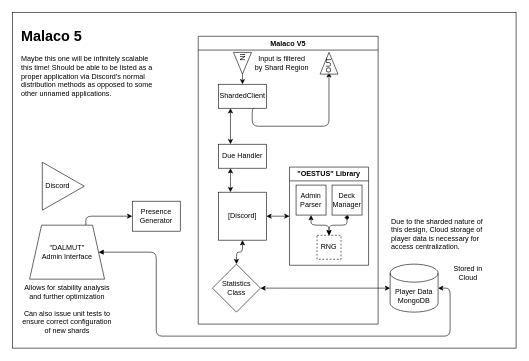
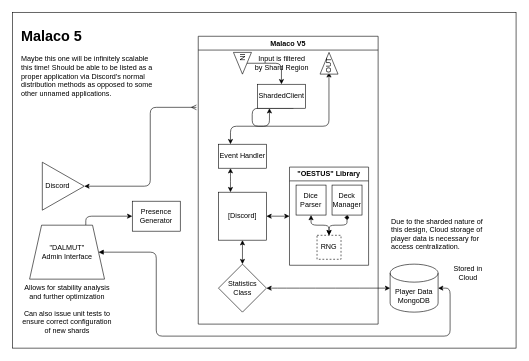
  <mxCell id="0" />
  <mxCell id="1" parent="0" />
  <mxCell id="2" value="" style="whiteSpace=wrap;html=1;gradientColor=none;" vertex="1" parent="1"><mxGeometry x="20" y="20" width="840" height="560" as="geometry" /></mxCell>
+ <mxCell id="3" style="edgeStyle=orthogonalEdgeStyle;html=1;entryX=0;entryY=0.25;entryDx=0;entryDy=0;startArrow=classic;startFill=1;endArrow=ERmany;endFill=0;" edge="1" parent="1" source="4" target="5"><mxGeometry relative="1" as="geometry"><Array as="points"><mxPoint x="250" y="310" /><mxPoint x="250" y="179" /></Array></mxGeometry></mxCell>
  <mxCell id="4" value="&amp;nbsp;Discord" style="triangle;whiteSpace=wrap;html=1;align=left;" parent="1" vertex="1"><mxGeometry x="70" y="270" width="70" height="80" as="geometry" /></mxCell>
  <mxCell id="5" value="Malaco V5" style="swimlane;whiteSpace=wrap;html=1;gradientColor=none;perimeterSpacing=3;swimlaneFillColor=default;" parent="1" vertex="1"><mxGeometry x="330" y="60" width="300" height="480" as="geometry" /></mxCell>
  <mxCell id="6" style="edgeStyle=orthogonalEdgeStyle;html=1;entryX=0.25;entryY=0;entryDx=0;entryDy=0;startArrow=classic;startFill=1;endArrow=classic;endFill=1;exitX=0.25;exitY=1;exitDx=0;exitDy=0;" edge="1" parent="5" source="8" target="10"><mxGeometry relative="1" as="geometry"><Array as="points" /></mxGeometry></mxCell>
  <mxCell id="7" style="edgeStyle=orthogonalEdgeStyle;html=1;startArrow=none;startFill=0;endArrow=classic;endFill=1;exitX=0.75;exitY=1;exitDx=0;exitDy=0;" edge="1" parent="5" source="8"><mxGeometry relative="1" as="geometry"><mxPoint x="218" y="60" as="targetPoint" /><Array as="points"><mxPoint x="90" y="120" /><mxPoint x="90" y="150" /><mxPoint x="218" y="150" /></Array></mxGeometry></mxCell>
- <mxCell id="8" value="ShardedClient" style="rounded=0;whiteSpace=wrap;html=1;" parent="5" vertex="1"><mxGeometry x="33.75" y="80" width="80" height="40" as="geometry" /></mxCell>
+ <mxCell id="8" value="ShardedClient" style="rounded=0;whiteSpace=wrap;html=1;" parent="5" vertex="1"><mxGeometry x="98.75" y="80" width="80" height="40" as="geometry" /></mxCell>
  <mxCell id="9" value="Input is filtered by Shard Region" style="text;html=1;strokeColor=none;fillColor=none;align=center;verticalAlign=middle;whiteSpace=wrap;rounded=0;" parent="5" vertex="1"><mxGeometry x="91.88" y="30" width="95" height="30" as="geometry" /></mxCell>
- <mxCell id="10" value="Due Handler" style="rounded=0;whiteSpace=wrap;html=1;" parent="5" vertex="1"><mxGeometry x="33.75" y="180" width="80" height="40" as="geometry" /></mxCell>
+ <mxCell id="10" value="Event Handler" style="rounded=0;whiteSpace=wrap;html=1;" parent="5" vertex="1"><mxGeometry x="33.75" y="180" width="80" height="40" as="geometry" /></mxCell>
  <mxCell id="11" style="edgeStyle=orthogonalEdgeStyle;html=1;entryX=0.5;entryY=0;entryDx=0;entryDy=0;startArrow=classic;startFill=1;" edge="1" parent="5" source="13" target="15"><mxGeometry relative="1" as="geometry" /></mxCell>
  <mxCell id="12" style="edgeStyle=orthogonalEdgeStyle;html=1;entryX=0;entryY=0.5;entryDx=0;entryDy=0;startArrow=classic;startFill=1;endArrow=classic;endFill=1;" edge="1" parent="5" source="13" target="19"><mxGeometry relative="1" as="geometry" /></mxCell>
  <mxCell id="13" value="[Discord]" style="rounded=0;whiteSpace=wrap;html=1;" parent="5" vertex="1"><mxGeometry x="33.75" y="260" width="80" height="80" as="geometry" /></mxCell>
  <mxCell id="14" style="edgeStyle=orthogonalEdgeStyle;curved=1;html=1;startArrow=classic;startFill=1;exitX=0.25;exitY=1;exitDx=0;exitDy=0;entryX=0.25;entryY=0;entryDx=0;entryDy=0;" parent="5" source="10" target="13" edge="1"><mxGeometry relative="1" as="geometry"><mxPoint x="73.75" y="200" as="targetPoint" /></mxGeometry></mxCell>
- <mxCell id="15" value="Statistics&lt;br&gt;Class" style="rhombus;whiteSpace=wrap;html=1;" parent="5" vertex="1"><mxGeometry x="23.75" y="380" width="80" height="80" as="geometry" /></mxCell>
+ <mxCell id="15" value="Statistics&lt;br&gt;Class" style="rhombus;whiteSpace=wrap;html=1;" parent="5" vertex="1"><mxGeometry x="33.75" y="380" width="80" height="80" as="geometry" /></mxCell>
  <mxCell id="16" style="edgeStyle=orthogonalEdgeStyle;html=1;entryX=0.5;entryY=0;entryDx=0;entryDy=0;startArrow=none;startFill=0;endArrow=classic;endFill=1;" edge="1" parent="5" source="17" target="8"><mxGeometry relative="1" as="geometry" /></mxCell>
  <mxCell id="17" value="IN" style="triangle;whiteSpace=wrap;html=1;gradientColor=none;rotation=90;align=left;" vertex="1" parent="5"><mxGeometry x="55.63" y="30" width="36.25" height="30" as="geometry" /></mxCell>
  <mxCell id="18" value="OUT" style="triangle;whiteSpace=wrap;html=1;gradientColor=none;rotation=-90;align=left;" vertex="1" parent="5"><mxGeometry x="200" y="30" width="36.25" height="30" as="geometry" /></mxCell>
  <mxCell id="19" value="&quot;OESTUS&quot; Library" style="swimlane;whiteSpace=wrap;html=1;gradientColor=none;" vertex="1" parent="5"><mxGeometry x="152.18" y="218.13" width="131.88" height="163.75" as="geometry" /></mxCell>
  <mxCell id="20" style="edgeStyle=orthogonalEdgeStyle;html=1;entryX=0.5;entryY=0;entryDx=0;entryDy=0;startArrow=classic;startFill=1;endArrow=classic;endFill=1;" edge="1" parent="19" source="21" target="24"><mxGeometry relative="1" as="geometry" /></mxCell>
- <mxCell id="21" value="Admin Parser" style="whiteSpace=wrap;html=1;aspect=fixed;gradientColor=none;" vertex="1" parent="19"><mxGeometry x="10.94" y="30" width="50" height="50" as="geometry" /></mxCell>
+ <mxCell id="21" value="Dice Parser" style="whiteSpace=wrap;html=1;aspect=fixed;gradientColor=none;" vertex="1" parent="19"><mxGeometry x="10.94" y="30" width="50" height="50" as="geometry" /></mxCell>
  <mxCell id="22" value="Deck Manager" style="whiteSpace=wrap;html=1;aspect=fixed;gradientColor=none;" vertex="1" parent="19"><mxGeometry x="70.94" y="30" width="50" height="50" as="geometry" /></mxCell>
  <mxCell id="23" value="" style="edgeStyle=orthogonalEdgeStyle;html=1;startArrow=classic;startFill=1;endArrow=diamond;endFill=1;" edge="1" parent="19" source="24" target="22"><mxGeometry relative="1" as="geometry" /></mxCell>
  <mxCell id="24" value="RNG" style="whiteSpace=wrap;html=1;aspect=fixed;gradientColor=none;dashed=1;" vertex="1" parent="19"><mxGeometry x="45.94" y="113.75" width="40" height="40" as="geometry" /></mxCell>
  <mxCell id="25" style="edgeStyle=orthogonalEdgeStyle;html=1;startArrow=classic;startFill=1;curved=1;" edge="1" parent="1" source="15" target="27"><mxGeometry relative="1" as="geometry"><mxPoint x="590" y="500" as="targetPoint" /></mxGeometry></mxCell>
  <mxCell id="26" style="edgeStyle=orthogonalEdgeStyle;html=1;entryX=1;entryY=0.5;entryDx=0;entryDy=0;startArrow=classic;startFill=1;endArrow=block;endFill=1;" edge="1" parent="1" source="27" target="31"><mxGeometry relative="1" as="geometry"><Array as="points"><mxPoint x="750" y="480" /><mxPoint x="750" y="560" /><mxPoint x="260" y="560" /><mxPoint x="260" y="420" /></Array></mxGeometry></mxCell>
  <mxCell id="27" value="Player Data&lt;br&gt;MongoDB" style="shape=cylinder3;whiteSpace=wrap;html=1;boundedLbl=1;backgroundOutline=1;size=15;" vertex="1" parent="1"><mxGeometry x="650" y="440" width="80" height="80" as="geometry" /></mxCell>
  <mxCell id="28" value="Stored in Cloud" style="text;html=1;strokeColor=none;fillColor=none;align=center;verticalAlign=middle;whiteSpace=wrap;rounded=0;" vertex="1" parent="1"><mxGeometry x="750" y="440" width="60" height="30" as="geometry" /></mxCell>
  <mxCell id="29" value="&lt;h1 style=&quot;&quot;&gt;Malaco 5&lt;/h1&gt;&lt;p style=&quot;&quot;&gt;Maybe this one will be infinitely scalable this time! Should be able to be listed as a proper application via Discord's normal distribution methods as opposed to some other unnamed applications.&lt;/p&gt;" style="text;html=1;strokeColor=none;fillColor=none;spacing=5;spacingTop=-20;whiteSpace=wrap;overflow=hidden;rounded=0;align=left;" vertex="1" parent="1"><mxGeometry x="30" y="40" width="240" height="160" as="geometry" /></mxCell>
  <mxCell id="30" style="edgeStyle=orthogonalEdgeStyle;html=1;startArrow=none;startFill=0;endArrow=classic;endFill=1;exitX=0.75;exitY=0;exitDx=0;exitDy=0;" edge="1" parent="1" source="31" target="34"><mxGeometry relative="1" as="geometry" /></mxCell>
  <mxCell id="31" value="&quot;DALMUT&quot;&lt;br&gt;Admin Interface" style="shape=trapezoid;perimeter=trapezoidPerimeter;whiteSpace=wrap;html=1;fixedSize=1;gradientColor=none;" vertex="1" parent="1"><mxGeometry x="48.75" y="375" width="125" height="90" as="geometry" /></mxCell>
  <mxCell id="32" value="Allows for stability analysis and further optimization&lt;br&gt;&lt;br&gt;Can also issue unit tests to ensure correct configuration of new shards" style="text;html=1;strokeColor=none;fillColor=none;align=center;verticalAlign=middle;whiteSpace=wrap;rounded=0;" vertex="1" parent="1"><mxGeometry x="30" y="460" width="162.5" height="110" as="geometry" /></mxCell>
  <mxCell id="33" value="&lt;div style=&quot;&quot;&gt;&lt;span style=&quot;background-color: initial;&quot;&gt;Due to the sharded nature of this design, Cloud storage of player data is necessary for access centralization.&lt;/span&gt;&lt;/div&gt;" style="text;html=1;strokeColor=none;fillColor=none;align=left;verticalAlign=middle;whiteSpace=wrap;rounded=0;" vertex="1" parent="1"><mxGeometry x="650" y="350" width="160" height="80" as="geometry" /></mxCell>
  <mxCell id="34" value="Presence Generator" style="rounded=0;whiteSpace=wrap;html=1;" vertex="1" parent="1"><mxGeometry x="220" y="335" width="80" height="50" as="geometry" /></mxCell>
